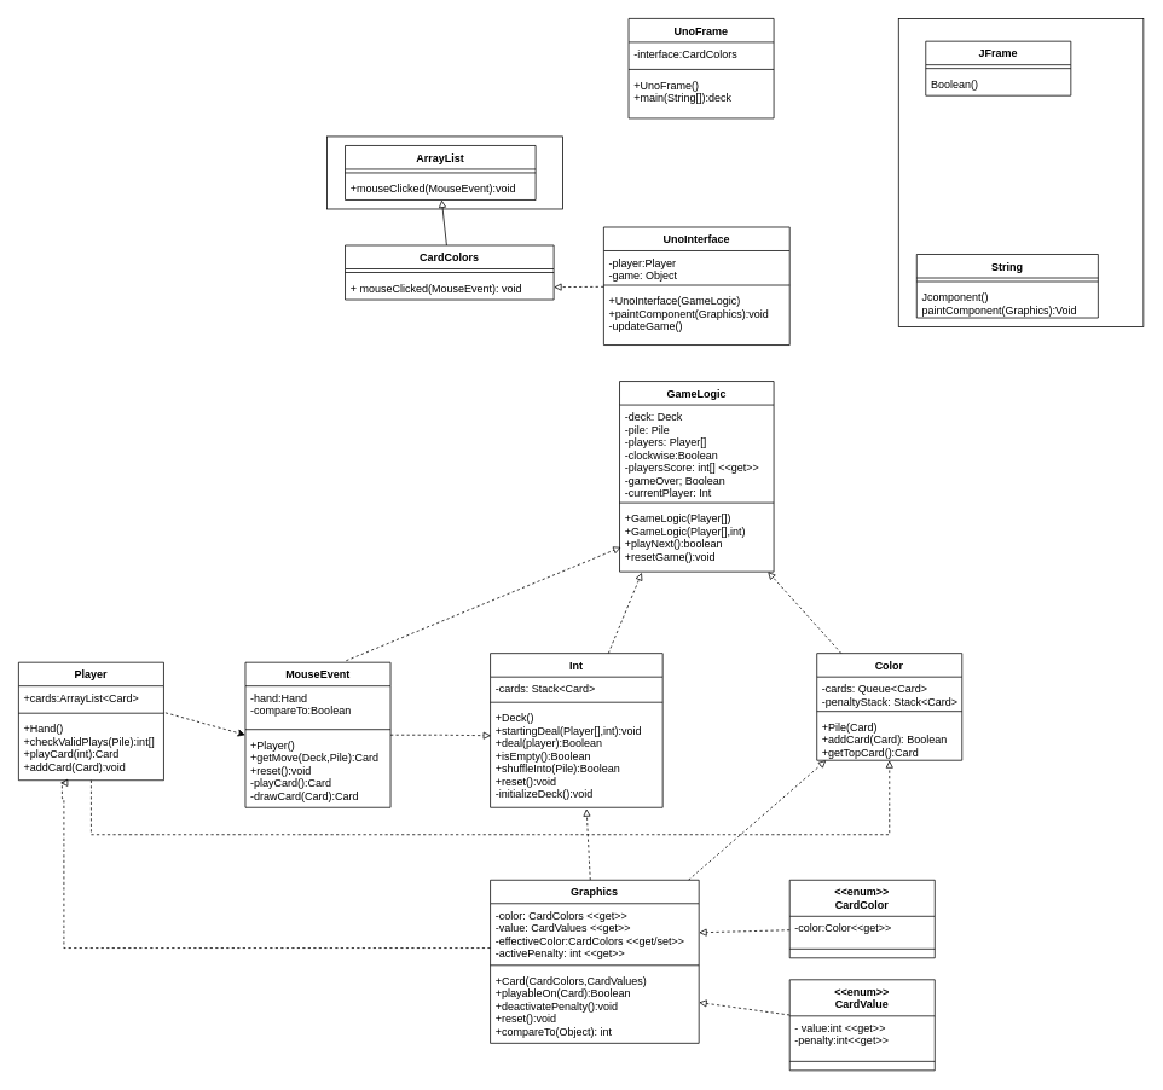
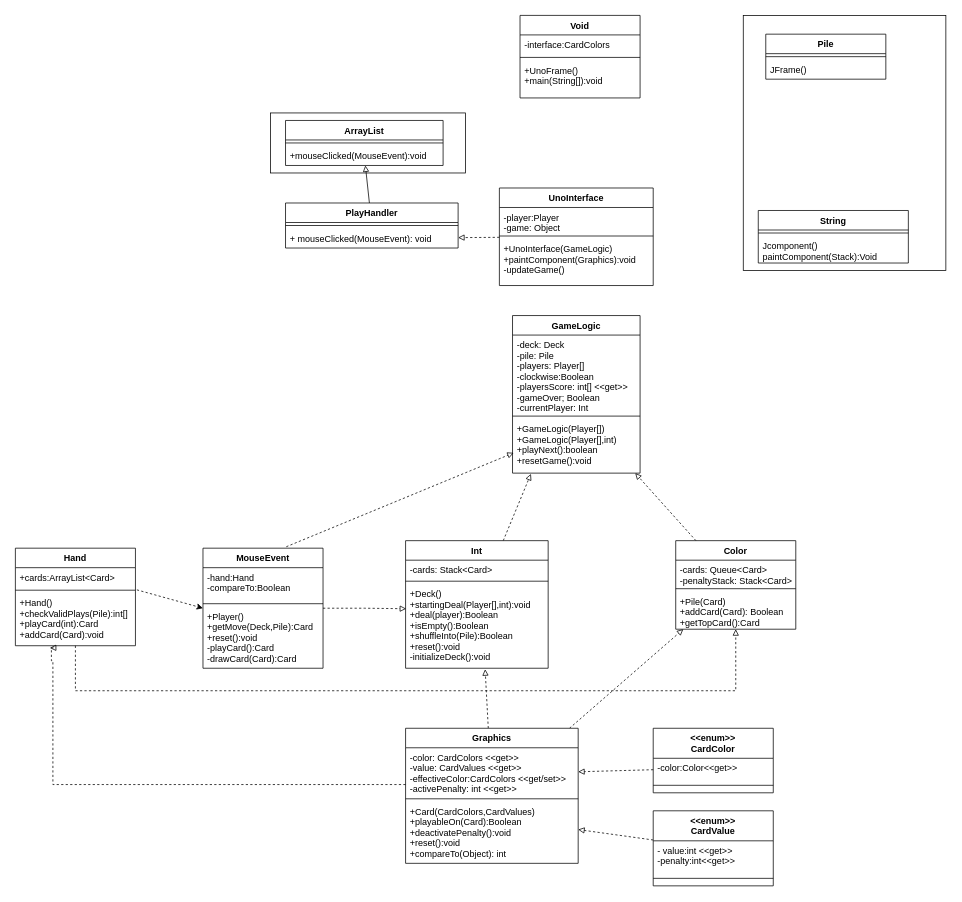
  <mxCell id="0" />
  <mxCell id="1" parent="0" />
  <mxCell id="2" value="" style="rounded=0;whiteSpace=wrap;html=1;" vertex="1" parent="1"><mxGeometry x="360" y="150" width="260" height="80" as="geometry" /></mxCell>
  <mxCell id="3" style="edgeStyle=none;rounded=0;orthogonalLoop=1;jettySize=auto;html=1;entryX=0.558;entryY=1.012;entryDx=0;entryDy=0;entryPerimeter=0;endArrow=block;endFill=0;dashed=1;" edge="1" parent="1" source="6" target="14"><mxGeometry relative="1" as="geometry" /></mxCell>
  <mxCell id="4" style="edgeStyle=none;rounded=0;orthogonalLoop=1;jettySize=auto;html=1;entryX=0.063;entryY=1;entryDx=0;entryDy=0;entryPerimeter=0;endArrow=block;endFill=0;dashed=1;" edge="1" parent="1" source="6" target="19"><mxGeometry relative="1" as="geometry" /></mxCell>
  <mxCell id="5" style="edgeStyle=orthogonalEdgeStyle;rounded=0;orthogonalLoop=1;jettySize=auto;html=1;endArrow=block;endFill=0;dashed=1;entryX=0.287;entryY=1.042;entryDx=0;entryDy=0;entryPerimeter=0;" edge="1" parent="1" source="6" target="33"><mxGeometry relative="1" as="geometry"><mxPoint x="60" y="880" as="targetPoint" /><Array as="points"><mxPoint x="70" y="1045" /><mxPoint x="70" y="880" /><mxPoint x="68" y="880" /><mxPoint x="68" y="863" /></Array></mxGeometry></mxCell>
  <mxCell id="6" value="Graphics" style="swimlane;fontStyle=1;align=center;verticalAlign=top;childLayout=stackLayout;horizontal=1;startSize=26;horizontalStack=0;resizeParent=1;resizeParentMax=0;resizeLast=0;collapsible=1;marginBottom=0;" vertex="1" parent="1"><mxGeometry x="540" y="970" width="230" height="180" as="geometry" /></mxCell>
  <mxCell id="7" value="-color: CardColors &lt;&lt;get&gt;&gt;&#10;-value: CardValues &lt;&lt;get&gt;&gt;&#10;-effectiveColor:CardColors &lt;&lt;get/set&gt;&gt;&#10;-activePenalty: int &lt;&lt;get&gt;&gt;&#10;&#10;&#10;" style="text;strokeColor=none;fillColor=none;align=left;verticalAlign=top;spacingLeft=4;spacingRight=4;overflow=hidden;rotatable=0;points=[[0,0.5],[1,0.5]];portConstraint=eastwest;" vertex="1" parent="6"><mxGeometry y="26" width="230" height="64" as="geometry" /></mxCell>
  <mxCell id="8" value="" style="line;strokeWidth=1;fillColor=none;align=left;verticalAlign=middle;spacingTop=-1;spacingLeft=3;spacingRight=3;rotatable=0;labelPosition=right;points=[];portConstraint=eastwest;" vertex="1" parent="6"><mxGeometry y="90" width="230" height="8" as="geometry" /></mxCell>
  <mxCell id="9" value="+Card(CardColors,CardValues)&#10;+playableOn(Card):Boolean&#10;+deactivatePenalty():void&#10;+reset():void&#10;+compareTo(Object): int&#10;&#10;" style="text;strokeColor=none;fillColor=none;align=left;verticalAlign=top;spacingLeft=4;spacingRight=4;overflow=hidden;rotatable=0;points=[[0,0.5],[1,0.5]];portConstraint=eastwest;" vertex="1" parent="6"><mxGeometry y="98" width="230" height="82" as="geometry" /></mxCell>
  <mxCell id="10" style="edgeStyle=none;rounded=0;orthogonalLoop=1;jettySize=auto;html=1;entryX=0.144;entryY=1.014;entryDx=0;entryDy=0;entryPerimeter=0;endArrow=block;endFill=0;dashed=1;" edge="1" parent="1" source="11" target="23"><mxGeometry relative="1" as="geometry" /></mxCell>
  <mxCell id="11" value="Int" style="swimlane;fontStyle=1;align=center;verticalAlign=top;childLayout=stackLayout;horizontal=1;startSize=26;horizontalStack=0;resizeParent=1;resizeParentMax=0;resizeLast=0;collapsible=1;marginBottom=0;" vertex="1" parent="1"><mxGeometry x="540" y="720" width="190" height="170" as="geometry"><mxRectangle x="520" y="340" width="60" height="26" as="alternateBounds" /></mxGeometry></mxCell>
  <mxCell id="12" value="-cards: Stack&lt;Card&gt;" style="text;strokeColor=none;fillColor=none;align=left;verticalAlign=top;spacingLeft=4;spacingRight=4;overflow=hidden;rotatable=0;points=[[0,0.5],[1,0.5]];portConstraint=eastwest;" vertex="1" parent="11"><mxGeometry y="26" width="190" height="24" as="geometry" /></mxCell>
  <mxCell id="13" value="" style="line;strokeWidth=1;fillColor=none;align=left;verticalAlign=middle;spacingTop=-1;spacingLeft=3;spacingRight=3;rotatable=0;labelPosition=right;points=[];portConstraint=eastwest;" vertex="1" parent="11"><mxGeometry y="50" width="190" height="8" as="geometry" /></mxCell>
  <mxCell id="14" value="+Deck()&#10;+startingDeal(Player[],int):void&#10;+deal(player):Boolean&#10;+isEmpty():Boolean&#10;+shuffleInto(Pile):Boolean&#10;+reset():void&#10;-initializeDeck():void&#10;&#10;" style="text;strokeColor=none;fillColor=none;align=left;verticalAlign=top;spacingLeft=4;spacingRight=4;overflow=hidden;rotatable=0;points=[[0,0.5],[1,0.5]];portConstraint=eastwest;" vertex="1" parent="11"><mxGeometry y="58" width="190" height="112" as="geometry" /></mxCell>
  <mxCell id="15" style="edgeStyle=none;rounded=0;orthogonalLoop=1;jettySize=auto;html=1;entryX=0.962;entryY=1;entryDx=0;entryDy=0;entryPerimeter=0;endArrow=block;endFill=0;dashed=1;" edge="1" parent="1" source="16" target="23"><mxGeometry relative="1" as="geometry" /></mxCell>
  <mxCell id="16" value="Color" style="swimlane;fontStyle=1;align=center;verticalAlign=top;childLayout=stackLayout;horizontal=1;startSize=26;horizontalStack=0;resizeParent=1;resizeParentMax=0;resizeLast=0;collapsible=1;marginBottom=0;" vertex="1" parent="1"><mxGeometry x="900" y="720" width="160" height="118" as="geometry" /></mxCell>
  <mxCell id="17" value="-cards: Queue&lt;Card&gt;&#10;-penaltyStack: Stack&lt;Card&gt;&#10;" style="text;strokeColor=none;fillColor=none;align=left;verticalAlign=top;spacingLeft=4;spacingRight=4;overflow=hidden;rotatable=0;points=[[0,0.5],[1,0.5]];portConstraint=eastwest;" vertex="1" parent="16"><mxGeometry y="26" width="160" height="34" as="geometry" /></mxCell>
  <mxCell id="18" value="" style="line;strokeWidth=1;fillColor=none;align=left;verticalAlign=middle;spacingTop=-1;spacingLeft=3;spacingRight=3;rotatable=0;labelPosition=right;points=[];portConstraint=eastwest;" vertex="1" parent="16"><mxGeometry y="60" width="160" height="8" as="geometry" /></mxCell>
  <mxCell id="19" value="+Pile(Card)&#10;+addCard(Card): Boolean&#10;+getTopCard():Card&#10;&#10;" style="text;strokeColor=none;fillColor=none;align=left;verticalAlign=top;spacingLeft=4;spacingRight=4;overflow=hidden;rotatable=0;points=[[0,0.5],[1,0.5]];portConstraint=eastwest;" vertex="1" parent="16"><mxGeometry y="68" width="160" height="50" as="geometry" /></mxCell>
  <mxCell id="20" value="GameLogic" style="swimlane;fontStyle=1;align=center;verticalAlign=top;childLayout=stackLayout;horizontal=1;startSize=26;horizontalStack=0;resizeParent=1;resizeParentMax=0;resizeLast=0;collapsible=1;marginBottom=0;" vertex="1" parent="1"><mxGeometry x="682.5" y="420" width="170" height="210" as="geometry" /></mxCell>
  <mxCell id="21" value="-deck: Deck&#10;-pile: Pile&#10;-players: Player[]&#10;-clockwise:Boolean&#10;-playersScore: int[] &lt;&lt;get&gt;&gt;&#10;-gameOver; Boolean&#10;-currentPlayer: Int&#10;" style="text;strokeColor=none;fillColor=none;align=left;verticalAlign=top;spacingLeft=4;spacingRight=4;overflow=hidden;rotatable=0;points=[[0,0.5],[1,0.5]];portConstraint=eastwest;" vertex="1" parent="20"><mxGeometry y="26" width="170" height="104" as="geometry" /></mxCell>
  <mxCell id="22" value="" style="line;strokeWidth=1;fillColor=none;align=left;verticalAlign=middle;spacingTop=-1;spacingLeft=3;spacingRight=3;rotatable=0;labelPosition=right;points=[];portConstraint=eastwest;" vertex="1" parent="20"><mxGeometry y="130" width="170" height="8" as="geometry" /></mxCell>
  <mxCell id="23" value="+GameLogic(Player[])&#10;+GameLogic(Player[],int)&#10;+playNext():boolean&#10;+resetGame():void&#10;" style="text;strokeColor=none;fillColor=none;align=left;verticalAlign=top;spacingLeft=4;spacingRight=4;overflow=hidden;rotatable=0;points=[[0,0.5],[1,0.5]];portConstraint=eastwest;" vertex="1" parent="20"><mxGeometry y="138" width="170" height="72" as="geometry" /></mxCell>
  <mxCell id="24" style="edgeStyle=orthogonalEdgeStyle;rounded=0;orthogonalLoop=1;jettySize=auto;html=1;entryX=0.004;entryY=0.292;entryDx=0;entryDy=0;entryPerimeter=0;dashed=1;endArrow=block;endFill=0;" edge="1" parent="1" source="25" target="14"><mxGeometry relative="1" as="geometry" /></mxCell>
  <mxCell id="25" value="MouseEvent" style="swimlane;fontStyle=1;align=center;verticalAlign=top;childLayout=stackLayout;horizontal=1;startSize=26;horizontalStack=0;resizeParent=1;resizeParentMax=0;resizeLast=0;collapsible=1;marginBottom=0;" vertex="1" parent="1"><mxGeometry x="270" y="730" width="160" height="160" as="geometry" /></mxCell>
  <mxCell id="26" value="-hand:Hand&#10;-compareTo:Boolean&#10;" style="text;strokeColor=none;fillColor=none;align=left;verticalAlign=top;spacingLeft=4;spacingRight=4;overflow=hidden;rotatable=0;points=[[0,0.5],[1,0.5]];portConstraint=eastwest;" vertex="1" parent="25"><mxGeometry y="26" width="160" height="44" as="geometry" /></mxCell>
  <mxCell id="27" value="" style="line;strokeWidth=1;fillColor=none;align=left;verticalAlign=middle;spacingTop=-1;spacingLeft=3;spacingRight=3;rotatable=0;labelPosition=right;points=[];portConstraint=eastwest;" vertex="1" parent="25"><mxGeometry y="70" width="160" height="8" as="geometry" /></mxCell>
  <mxCell id="28" value="+Player()&#10;+getMove(Deck,Pile):Card&#10;+reset():void&#10;-playCard():Card&#10;-drawCard(Card):Card&#10;" style="text;strokeColor=none;fillColor=none;align=left;verticalAlign=top;spacingLeft=4;spacingRight=4;overflow=hidden;rotatable=0;points=[[0,0.5],[1,0.5]];portConstraint=eastwest;" vertex="1" parent="25"><mxGeometry y="78" width="160" height="82" as="geometry" /></mxCell>
  <mxCell id="29" style="edgeStyle=none;rounded=0;orthogonalLoop=1;jettySize=auto;html=1;entryX=0.009;entryY=0.625;entryDx=0;entryDy=0;entryPerimeter=0;endArrow=block;endFill=0;exitX=0.694;exitY=-0.012;exitDx=0;exitDy=0;exitPerimeter=0;dashed=1;" edge="1" parent="1" source="25" target="23"><mxGeometry relative="1" as="geometry" /></mxCell>
- <mxCell id="30" value="Player" style="swimlane;fontStyle=1;align=center;verticalAlign=top;childLayout=stackLayout;horizontal=1;startSize=26;horizontalStack=0;resizeParent=1;resizeParentMax=0;resizeLast=0;collapsible=1;marginBottom=0;" vertex="1" parent="1"><mxGeometry y="730" width="160" height="130" as="geometry" x="20" /></mxCell>
+ <mxCell id="30" value="Hand" style="swimlane;fontStyle=1;align=center;verticalAlign=top;childLayout=stackLayout;horizontal=1;startSize=26;horizontalStack=0;resizeParent=1;resizeParentMax=0;resizeLast=0;collapsible=1;marginBottom=0;" vertex="1" parent="1"><mxGeometry y="730" width="160" height="130" as="geometry" x="20" /></mxCell>
  <mxCell id="31" value="+cards:ArrayList&lt;Card&gt;" style="text;strokeColor=none;fillColor=none;align=left;verticalAlign=top;spacingLeft=4;spacingRight=4;overflow=hidden;rotatable=0;points=[[0,0.5],[1,0.5]];portConstraint=eastwest;" vertex="1" parent="30"><mxGeometry y="26" width="160" height="26" as="geometry" /></mxCell>
  <mxCell id="32" value="" style="line;strokeWidth=1;fillColor=none;align=left;verticalAlign=middle;spacingTop=-1;spacingLeft=3;spacingRight=3;rotatable=0;labelPosition=right;points=[];portConstraint=eastwest;" vertex="1" parent="30"><mxGeometry y="52" width="160" height="8" as="geometry" /></mxCell>
  <mxCell id="33" value="+Hand()&#10;+checkValidPlays(Pile):int[]&#10;+playCard(int):Card&#10;+addCard(Card):void&#10;" style="text;strokeColor=none;fillColor=none;align=left;verticalAlign=top;spacingLeft=4;spacingRight=4;overflow=hidden;rotatable=0;points=[[0,0.5],[1,0.5]];portConstraint=eastwest;" vertex="1" parent="30"><mxGeometry y="60" width="160" height="70" as="geometry" /></mxCell>
  <mxCell id="34" style="edgeStyle=none;rounded=0;orthogonalLoop=1;jettySize=auto;html=1;entryX=1;entryY=0.75;entryDx=0;entryDy=0;endArrow=block;endFill=0;dashed=1;" edge="1" parent="1" source="35" target="6"><mxGeometry relative="1" as="geometry" /></mxCell>
  <mxCell id="35" value="&lt;&lt;enum&gt;&gt;&#10;CardValue" style="swimlane;fontStyle=1;align=center;verticalAlign=top;childLayout=stackLayout;horizontal=1;startSize=40;horizontalStack=0;resizeParent=1;resizeParentMax=0;resizeLast=0;collapsible=1;marginBottom=0;" vertex="1" parent="1"><mxGeometry x="870" y="1080" width="160" height="100" as="geometry" /></mxCell>
  <mxCell id="36" value="- value:int &lt;&lt;get&gt;&gt;&#10;-penalty:int&lt;&lt;get&gt;&gt;&#10;" style="text;strokeColor=none;fillColor=none;align=left;verticalAlign=top;spacingLeft=4;spacingRight=4;overflow=hidden;rotatable=0;points=[[0,0.5],[1,0.5]];portConstraint=eastwest;" vertex="1" parent="35"><mxGeometry y="40" width="160" height="40" as="geometry" /></mxCell>
  <mxCell id="37" value="" style="line;strokeWidth=1;fillColor=none;align=left;verticalAlign=middle;spacingTop=-1;spacingLeft=3;spacingRight=3;rotatable=0;labelPosition=right;points=[];portConstraint=eastwest;" vertex="1" parent="35"><mxGeometry y="80" width="160" height="20" as="geometry" /></mxCell>
  <mxCell id="38" value="&lt;&lt;enum&gt;&gt;&#10;CardColor" style="swimlane;fontStyle=1;align=center;verticalAlign=top;childLayout=stackLayout;horizontal=1;startSize=40;horizontalStack=0;resizeParent=1;resizeParentMax=0;resizeLast=0;collapsible=1;marginBottom=0;" vertex="1" parent="1"><mxGeometry x="870" y="970" width="160" height="86" as="geometry" /></mxCell>
  <mxCell id="39" value="-color:Color&lt;&lt;get&gt;&gt;" style="text;strokeColor=none;fillColor=none;align=left;verticalAlign=top;spacingLeft=4;spacingRight=4;overflow=hidden;rotatable=0;points=[[0,0.5],[1,0.5]];portConstraint=eastwest;" vertex="1" parent="38"><mxGeometry y="40" width="160" height="26" as="geometry" /></mxCell>
  <mxCell id="40" value="" style="line;strokeWidth=1;fillColor=none;align=left;verticalAlign=middle;spacingTop=-1;spacingLeft=3;spacingRight=3;rotatable=0;labelPosition=right;points=[];portConstraint=eastwest;" vertex="1" parent="38"><mxGeometry y="66" width="160" height="20" as="geometry" /></mxCell>
  <mxCell id="41" style="edgeStyle=none;rounded=0;orthogonalLoop=1;jettySize=auto;html=1;dashed=1;endArrow=block;endFill=0;" edge="1" parent="1" source="42" target="49"><mxGeometry relative="1" as="geometry" /></mxCell>
  <mxCell id="42" value="UnoInterface" style="swimlane;fontStyle=1;align=center;verticalAlign=top;childLayout=stackLayout;horizontal=1;startSize=26;horizontalStack=0;resizeParent=1;resizeParentMax=0;resizeLast=0;collapsible=1;marginBottom=0;" vertex="1" parent="1"><mxGeometry x="665" y="250" width="205" height="130" as="geometry" /></mxCell>
  <mxCell id="43" value="-player:Player&#10;-game: Object&#10;" style="text;strokeColor=none;fillColor=none;align=left;verticalAlign=top;spacingLeft=4;spacingRight=4;overflow=hidden;rotatable=0;points=[[0,0.5],[1,0.5]];portConstraint=eastwest;" vertex="1" parent="42"><mxGeometry y="26" width="205" height="34" as="geometry" /></mxCell>
  <mxCell id="44" value="" style="line;strokeWidth=1;fillColor=none;align=left;verticalAlign=middle;spacingTop=-1;spacingLeft=3;spacingRight=3;rotatable=0;labelPosition=right;points=[];portConstraint=eastwest;" vertex="1" parent="42"><mxGeometry y="60" width="205" height="8" as="geometry" /></mxCell>
  <mxCell id="45" value="+UnoInterface(GameLogic)&#10;+paintComponent(Graphics):void&#10;-updateGame()&#10;" style="text;strokeColor=none;fillColor=none;align=left;verticalAlign=top;spacingLeft=4;spacingRight=4;overflow=hidden;rotatable=0;points=[[0,0.5],[1,0.5]];portConstraint=eastwest;" vertex="1" parent="42"><mxGeometry y="68" width="205" height="62" as="geometry" /></mxCell>
  <mxCell id="46" style="edgeStyle=none;rounded=0;orthogonalLoop=1;jettySize=auto;html=1;endArrow=block;endFill=0;" edge="1" parent="1" source="47" target="52"><mxGeometry relative="1" as="geometry" /></mxCell>
- <mxCell id="47" value="CardColors" style="swimlane;fontStyle=1;align=center;verticalAlign=top;childLayout=stackLayout;horizontal=1;startSize=26;horizontalStack=0;resizeParent=1;resizeParentMax=0;resizeLast=0;collapsible=1;marginBottom=0;" vertex="1" parent="1"><mxGeometry x="380" y="270" width="230" height="60" as="geometry" /></mxCell>
+ <mxCell id="47" value="PlayHandler" style="swimlane;fontStyle=1;align=center;verticalAlign=top;childLayout=stackLayout;horizontal=1;startSize=26;horizontalStack=0;resizeParent=1;resizeParentMax=0;resizeLast=0;collapsible=1;marginBottom=0;" vertex="1" parent="1"><mxGeometry x="380" y="270" width="230" height="60" as="geometry" /></mxCell>
  <mxCell id="48" value="" style="line;strokeWidth=1;fillColor=none;align=left;verticalAlign=middle;spacingTop=-1;spacingLeft=3;spacingRight=3;rotatable=0;labelPosition=right;points=[];portConstraint=eastwest;" vertex="1" parent="47"><mxGeometry y="26" width="230" height="8" as="geometry" /></mxCell>
  <mxCell id="49" value="+ mouseClicked(MouseEvent): void" style="text;strokeColor=none;fillColor=none;align=left;verticalAlign=top;spacingLeft=4;spacingRight=4;overflow=hidden;rotatable=0;points=[[0,0.5],[1,0.5]];portConstraint=eastwest;" vertex="1" parent="47"><mxGeometry y="34" width="230" height="26" as="geometry" /></mxCell>
  <mxCell id="50" value="ArrayList" style="swimlane;fontStyle=1;align=center;verticalAlign=top;childLayout=stackLayout;horizontal=1;startSize=26;horizontalStack=0;resizeParent=1;resizeParentMax=0;resizeLast=0;collapsible=1;marginBottom=0;" vertex="1" parent="1"><mxGeometry x="380" y="160" width="210" height="60" as="geometry" /></mxCell>
  <mxCell id="51" value="" style="line;strokeWidth=1;fillColor=none;align=left;verticalAlign=middle;spacingTop=-1;spacingLeft=3;spacingRight=3;rotatable=0;labelPosition=right;points=[];portConstraint=eastwest;" vertex="1" parent="50"><mxGeometry y="26" width="210" height="8" as="geometry" /></mxCell>
  <mxCell id="52" value="+mouseClicked(MouseEvent):void" style="text;strokeColor=none;fillColor=none;align=left;verticalAlign=top;spacingLeft=4;spacingRight=4;overflow=hidden;rotatable=0;points=[[0,0.5],[1,0.5]];portConstraint=eastwest;" vertex="1" parent="50"><mxGeometry y="34" width="210" height="26" as="geometry" /></mxCell>
- <mxCell id="53" value="UnoFrame" style="swimlane;fontStyle=1;align=center;verticalAlign=top;childLayout=stackLayout;horizontal=1;startSize=26;horizontalStack=0;resizeParent=1;resizeParentMax=0;resizeLast=0;collapsible=1;marginBottom=0;" vertex="1" parent="1"><mxGeometry x="692.5" y="20" width="160" height="110" as="geometry" /></mxCell>
+ <mxCell id="53" value="Void" style="swimlane;fontStyle=1;align=center;verticalAlign=top;childLayout=stackLayout;horizontal=1;startSize=26;horizontalStack=0;resizeParent=1;resizeParentMax=0;resizeLast=0;collapsible=1;marginBottom=0;" vertex="1" parent="1"><mxGeometry x="692.5" y="20" width="160" height="110" as="geometry" /></mxCell>
  <mxCell id="54" value="-interface:CardColors" style="text;strokeColor=none;fillColor=none;align=left;verticalAlign=top;spacingLeft=4;spacingRight=4;overflow=hidden;rotatable=0;points=[[0,0.5],[1,0.5]];portConstraint=eastwest;" vertex="1" parent="53"><mxGeometry y="26" width="160" height="26" as="geometry" /></mxCell>
  <mxCell id="55" value="" style="line;strokeWidth=1;fillColor=none;align=left;verticalAlign=middle;spacingTop=-1;spacingLeft=3;spacingRight=3;rotatable=0;labelPosition=right;points=[];portConstraint=eastwest;" vertex="1" parent="53"><mxGeometry y="52" width="160" height="8" as="geometry" /></mxCell>
- <mxCell id="56" value="+UnoFrame()&#10;+main(String[]):deck" style="text;strokeColor=none;fillColor=none;align=left;verticalAlign=top;spacingLeft=4;spacingRight=4;overflow=hidden;rotatable=0;points=[[0,0.5],[1,0.5]];portConstraint=eastwest;fontStyle=0" vertex="1" parent="53"><mxGeometry y="60" width="160" height="50" as="geometry" /></mxCell>
+ <mxCell id="56" value="+UnoFrame()&#10;+main(String[]):void" style="text;strokeColor=none;fillColor=none;align=left;verticalAlign=top;spacingLeft=4;spacingRight=4;overflow=hidden;rotatable=0;points=[[0,0.5],[1,0.5]];portConstraint=eastwest;fontStyle=0" vertex="1" parent="53"><mxGeometry y="60" width="160" height="50" as="geometry" /></mxCell>
  <mxCell id="57" value="" style="rounded=0;whiteSpace=wrap;html=1;" vertex="1" parent="1"><mxGeometry x="990" y="20" width="270" height="340" as="geometry" /></mxCell>
  <mxCell id="58" value="String" style="swimlane;fontStyle=1;align=center;verticalAlign=top;childLayout=stackLayout;horizontal=1;startSize=26;horizontalStack=0;resizeParent=1;resizeParentMax=0;resizeLast=0;collapsible=1;marginBottom=0;" vertex="1" parent="1"><mxGeometry x="1010" y="280" width="200" height="70" as="geometry" /></mxCell>
  <mxCell id="59" value="" style="line;strokeWidth=1;fillColor=none;align=left;verticalAlign=middle;spacingTop=-1;spacingLeft=3;spacingRight=3;rotatable=0;labelPosition=right;points=[];portConstraint=eastwest;" vertex="1" parent="58"><mxGeometry y="26" width="200" height="8" as="geometry" /></mxCell>
- <mxCell id="60" value="Jcomponent()&#10;paintComponent(Graphics):Void&#10;" style="text;strokeColor=none;fillColor=none;align=left;verticalAlign=top;spacingLeft=4;spacingRight=4;overflow=hidden;rotatable=0;points=[[0,0.5],[1,0.5]];portConstraint=eastwest;" vertex="1" parent="58"><mxGeometry y="34" width="200" height="36" as="geometry" /></mxCell>
- <mxCell id="61" value="JFrame" style="swimlane;fontStyle=1;align=center;verticalAlign=top;childLayout=stackLayout;horizontal=1;startSize=26;horizontalStack=0;resizeParent=1;resizeParentMax=0;resizeLast=0;collapsible=1;marginBottom=0;" vertex="1" parent="1"><mxGeometry x="1020" y="45" width="160" height="60" as="geometry" /></mxCell>
+ <mxCell id="60" value="Jcomponent()&#10;paintComponent(Stack):Void&#10;" style="text;strokeColor=none;fillColor=none;align=left;verticalAlign=top;spacingLeft=4;spacingRight=4;overflow=hidden;rotatable=0;points=[[0,0.5],[1,0.5]];portConstraint=eastwest;" vertex="1" parent="58"><mxGeometry y="34" width="200" height="36" as="geometry" /></mxCell>
+ <mxCell id="61" value="Pile" style="swimlane;fontStyle=1;align=center;verticalAlign=top;childLayout=stackLayout;horizontal=1;startSize=26;horizontalStack=0;resizeParent=1;resizeParentMax=0;resizeLast=0;collapsible=1;marginBottom=0;" vertex="1" parent="1"><mxGeometry x="1020" y="45" width="160" height="60" as="geometry" /></mxCell>
  <mxCell id="62" value="" style="line;strokeWidth=1;fillColor=none;align=left;verticalAlign=middle;spacingTop=-1;spacingLeft=3;spacingRight=3;rotatable=0;labelPosition=right;points=[];portConstraint=eastwest;" vertex="1" parent="61"><mxGeometry y="26" width="160" height="8" as="geometry" /></mxCell>
- <mxCell id="63" value="Boolean()" style="text;strokeColor=none;fillColor=none;align=left;verticalAlign=top;spacingLeft=4;spacingRight=4;overflow=hidden;rotatable=0;points=[[0,0.5],[1,0.5]];portConstraint=eastwest;" vertex="1" parent="61"><mxGeometry y="34" width="160" height="26" as="geometry" /></mxCell>
+ <mxCell id="63" value="JFrame()" style="text;strokeColor=none;fillColor=none;align=left;verticalAlign=top;spacingLeft=4;spacingRight=4;overflow=hidden;rotatable=0;points=[[0,0.5],[1,0.5]];portConstraint=eastwest;" vertex="1" parent="61"><mxGeometry y="34" width="160" height="26" as="geometry" /></mxCell>
  <mxCell id="64" style="edgeStyle=none;rounded=0;orthogonalLoop=1;jettySize=auto;html=1;entryX=1;entryY=0.5;entryDx=0;entryDy=0;endArrow=block;endFill=0;dashed=1;" edge="1" parent="1" source="39" target="7"><mxGeometry relative="1" as="geometry" /></mxCell>
  <mxCell id="65" style="rounded=0;orthogonalLoop=1;jettySize=auto;html=1;entryX=0;entryY=0.024;entryDx=0;entryDy=0;dashed=1;endArrow=classic;endFill=1;entryPerimeter=0;exitX=1.012;exitY=1.137;exitDx=0;exitDy=0;exitPerimeter=0;" edge="1" parent="1" source="31" target="28"><mxGeometry relative="1" as="geometry" /></mxCell>
  <mxCell id="66" style="edgeStyle=orthogonalEdgeStyle;rounded=0;orthogonalLoop=1;jettySize=auto;html=1;dashed=1;endArrow=block;endFill=0;" edge="1" parent="1" source="33" target="19"><mxGeometry relative="1" as="geometry"><Array as="points"><mxPoint x="100" y="920" /><mxPoint x="980" y="920" /></Array></mxGeometry></mxCell>
